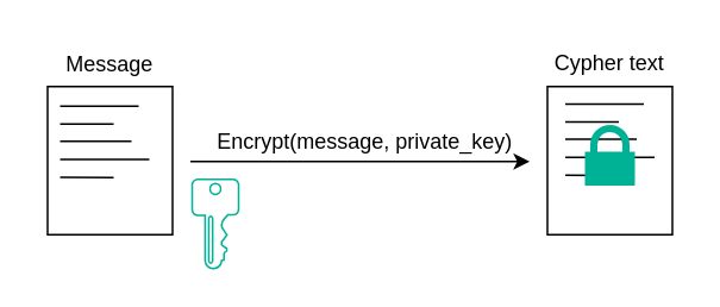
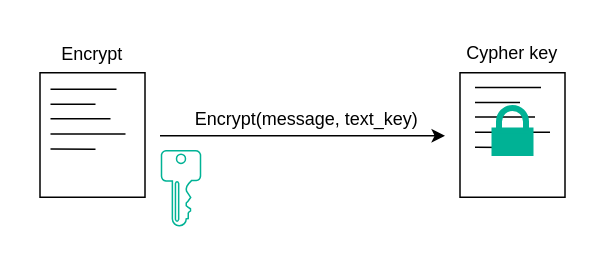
  <mxCell id="0" />
  <mxCell id="1" parent="0" />
  <mxCell id="2" value="" style="group" parent="1" vertex="1" connectable="0"><mxGeometry x="20" y="20" width="300" height="130" as="geometry" /></mxCell>
  <mxCell id="3" value="" style="group;fontStyle=1" parent="2" vertex="1" connectable="0"><mxGeometry width="87" height="130" as="geometry" /></mxCell>
  <mxCell id="4" value="" style="rounded=0;whiteSpace=wrap;html=1;fillColor=none;fontStyle=1;strokeColor=#000000;" parent="3" vertex="1"><mxGeometry x="6" y="28" width="70" height="83" as="geometry" /></mxCell>
- <mxCell id="5" value="&lt;span style=&quot;font-weight: normal;&quot;&gt;Message&lt;/span&gt;" style="text;strokeColor=none;align=center;fillColor=none;html=1;verticalAlign=middle;whiteSpace=wrap;rounded=0;fontStyle=1" parent="3" vertex="1"><mxGeometry x="11" y="1" width="60" height="30" as="geometry" /></mxCell>
+ <mxCell id="5" value="&lt;span style=&quot;font-weight: normal;&quot;&gt;Encrypt&lt;/span&gt;" style="text;strokeColor=none;align=center;fillColor=none;html=1;verticalAlign=middle;whiteSpace=wrap;rounded=0;fontStyle=1" parent="3" vertex="1"><mxGeometry x="11" y="1" width="60" height="30" as="geometry" /></mxCell>
  <mxCell id="6" value="" style="endArrow=none;html=1;rounded=0;entryX=0.875;entryY=0.5;entryDx=0;entryDy=0;entryPerimeter=0;fontStyle=1;strokeColor=#000000;" parent="3" edge="1"><mxGeometry width="50" height="50" relative="1" as="geometry"><mxPoint x="13" y="39" as="sourcePoint" /><mxPoint x="57" y="39" as="targetPoint" /></mxGeometry></mxCell>
  <mxCell id="7" value="" style="endArrow=none;html=1;rounded=0;fontStyle=1;strokeColor=#000000;" parent="3" edge="1"><mxGeometry width="50" height="50" relative="1" as="geometry"><mxPoint x="13" y="49" as="sourcePoint" /><mxPoint x="43" y="49" as="targetPoint" /></mxGeometry></mxCell>
  <mxCell id="8" value="" style="endArrow=none;html=1;rounded=0;fontStyle=1;strokeColor=#000000;" parent="3" edge="1"><mxGeometry width="50" height="50" relative="1" as="geometry"><mxPoint x="23" y="58.7" as="sourcePoint" /><mxPoint x="53" y="58.7" as="targetPoint" /><Array as="points"><mxPoint x="13" y="58.7" /></Array></mxGeometry></mxCell>
  <mxCell id="9" value="" style="endArrow=none;html=1;rounded=0;entryX=0.75;entryY=0.498;entryDx=0;entryDy=0;entryPerimeter=0;fontStyle=1;strokeColor=#000000;" parent="3" edge="1"><mxGeometry width="50" height="50" relative="1" as="geometry"><mxPoint x="13" y="68.85" as="sourcePoint" /><mxPoint x="63" y="68.84" as="targetPoint" /></mxGeometry></mxCell>
  <mxCell id="10" value="" style="endArrow=none;html=1;rounded=0;fontStyle=1;strokeColor=#000000;" parent="3" edge="1"><mxGeometry width="50" height="50" relative="1" as="geometry"><mxPoint x="13" y="78.85" as="sourcePoint" /><mxPoint x="43" y="79" as="targetPoint" /></mxGeometry></mxCell>
  <mxCell id="11" value="" style="endArrow=classic;html=1;rounded=0;strokeColor=#000000;" parent="2" edge="1"><mxGeometry width="50" height="50" relative="1" as="geometry"><mxPoint x="86" y="70" as="sourcePoint" /><mxPoint x="276" y="70" as="targetPoint" /></mxGeometry></mxCell>
  <mxCell id="12" value="" style="sketch=0;aspect=fixed;pointerEvents=1;shadow=0;dashed=0;html=1;strokeColor=#00B295;labelPosition=center;verticalLabelPosition=bottom;verticalAlign=top;align=center;fillColor=none;shape=mxgraph.mscae.enterprise.key_permissions" parent="2" vertex="1"><mxGeometry x="87" y="80" width="26" height="50" as="geometry" /></mxCell>
  <mxCell id="13" value="" style="rounded=0;whiteSpace=wrap;html=1;fillColor=none;fontStyle=1;strokeColor=#000000;container=0;" parent="2" vertex="1"><mxGeometry x="286" y="28" width="70" height="83" as="geometry" /></mxCell>
- <mxCell id="14" value="&lt;span style=&quot;font-weight: normal;&quot;&gt;Cypher text&lt;/span&gt;" style="text;strokeColor=none;align=center;fillColor=none;html=1;verticalAlign=middle;whiteSpace=wrap;rounded=0;fontStyle=1;container=0;" parent="2" vertex="1"><mxGeometry x="281" width="80" height="30" as="geometry" /></mxCell>
+ <mxCell id="14" value="&lt;span style=&quot;font-weight: normal;&quot;&gt;Cypher key&lt;/span&gt;" style="text;strokeColor=none;align=center;fillColor=none;html=1;verticalAlign=middle;whiteSpace=wrap;rounded=0;fontStyle=1;container=0;" parent="2" vertex="1"><mxGeometry x="281" width="80" height="30" as="geometry" /></mxCell>
  <mxCell id="15" value="" style="endArrow=none;html=1;rounded=0;entryX=0.875;entryY=0.5;entryDx=0;entryDy=0;entryPerimeter=0;fontStyle=1;strokeColor=#000000;" parent="2" edge="1"><mxGeometry width="50" height="50" relative="1" as="geometry"><mxPoint x="296" y="37.88" as="sourcePoint" /><mxPoint x="340" y="37.88" as="targetPoint" /></mxGeometry></mxCell>
  <mxCell id="16" value="" style="endArrow=none;html=1;rounded=0;fontStyle=1;strokeColor=#000000;" parent="2" edge="1"><mxGeometry width="50" height="50" relative="1" as="geometry"><mxPoint x="296" y="47.88" as="sourcePoint" /><mxPoint x="326" y="47.88" as="targetPoint" /></mxGeometry></mxCell>
  <mxCell id="17" value="" style="endArrow=none;html=1;rounded=0;fontStyle=1;strokeColor=#000000;" parent="2" edge="1"><mxGeometry width="50" height="50" relative="1" as="geometry"><mxPoint x="306" y="57.58" as="sourcePoint" /><mxPoint x="336" y="57.58" as="targetPoint" /><Array as="points"><mxPoint x="296" y="57.58" /></Array></mxGeometry></mxCell>
  <mxCell id="18" value="" style="endArrow=none;html=1;rounded=0;entryX=0.75;entryY=0.498;entryDx=0;entryDy=0;entryPerimeter=0;fontStyle=1;strokeColor=#000000;" parent="2" edge="1"><mxGeometry width="50" height="50" relative="1" as="geometry"><mxPoint x="296" y="67.73" as="sourcePoint" /><mxPoint x="346" y="67.72" as="targetPoint" /></mxGeometry></mxCell>
  <mxCell id="19" value="" style="endArrow=none;html=1;rounded=0;fontStyle=1;strokeColor=#000000;" parent="2" edge="1"><mxGeometry width="50" height="50" relative="1" as="geometry"><mxPoint x="296" y="77.73" as="sourcePoint" /><mxPoint x="326" y="77.88" as="targetPoint" /></mxGeometry></mxCell>
  <mxCell id="20" value="" style="html=1;verticalLabelPosition=bottom;align=center;labelBackgroundColor=#ffffff;verticalAlign=top;strokeWidth=4;strokeColor=#00B295;shadow=0;dashed=0;shape=mxgraph.ios7.icons.locked;fillColor=#00B295;container=0;" parent="2" vertex="1"><mxGeometry x="309" y="51.5" width="24" height="30" as="geometry" /></mxCell>
- <mxCell id="21" value="Encrypt(message, private_key)" style="text;strokeColor=none;align=center;fillColor=none;html=1;verticalAlign=middle;whiteSpace=wrap;rounded=0;" vertex="1" parent="2"><mxGeometry x="99" y="53.5" width="170" height="10" as="geometry" /></mxCell>
+ <mxCell id="21" value="Encrypt(message, text_key)" style="text;strokeColor=none;align=center;fillColor=none;html=1;verticalAlign=middle;whiteSpace=wrap;rounded=0;" vertex="1" parent="2"><mxGeometry x="99" y="53.5" width="170" height="10" as="geometry" /></mxCell>
